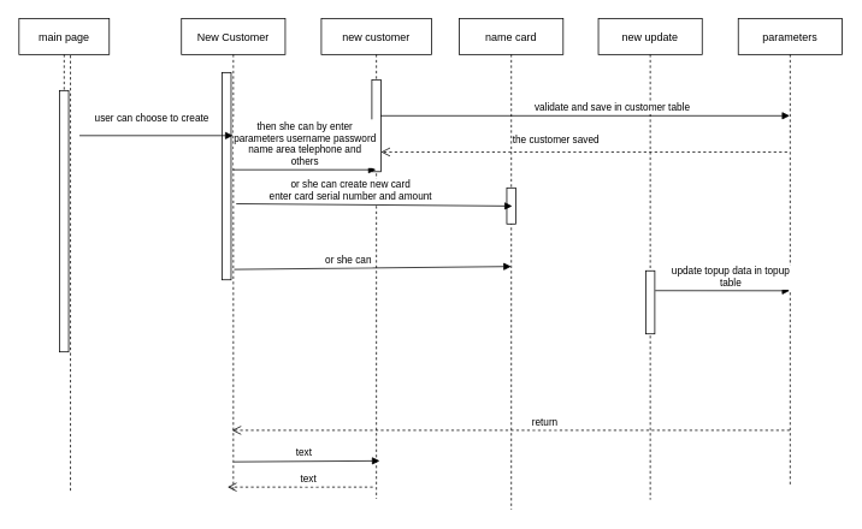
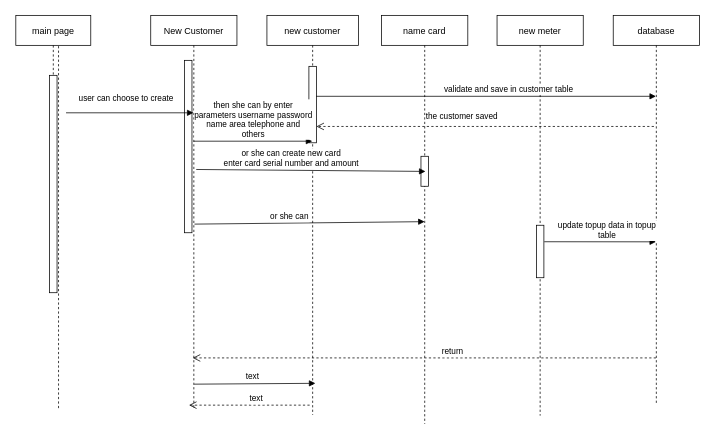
  <mxCell id="0" />
  <mxCell id="1" parent="0" />
  <mxCell id="2" value="main page" style="shape=umlLifeline;perimeter=lifelinePerimeter;container=1;collapsible=0;recursiveResize=0;rounded=0;shadow=0;strokeWidth=1;" vertex="1" parent="1"><mxGeometry x="20" y="20" width="100" height="370" as="geometry" /></mxCell>
  <mxCell id="3" value="" style="points=[];perimeter=orthogonalPerimeter;rounded=0;shadow=0;strokeWidth=1;" vertex="1" parent="2"><mxGeometry x="45" y="80" width="10" height="290" as="geometry" /></mxCell>
  <mxCell id="4" value="New Customer" style="shape=umlLifeline;perimeter=lifelinePerimeter;container=1;collapsible=0;recursiveResize=0;rounded=0;shadow=0;strokeWidth=1;" vertex="1" parent="1"><mxGeometry x="200" y="20" width="115" height="523" as="geometry" /></mxCell>
  <mxCell id="5" value="" style="points=[];perimeter=orthogonalPerimeter;rounded=0;shadow=0;strokeWidth=1;" vertex="1" parent="4"><mxGeometry x="45" y="60" width="10" height="230" as="geometry" /></mxCell>
  <mxCell id="6" value="return" style="verticalAlign=bottom;endArrow=open;dashed=1;endSize=8;shadow=0;strokeWidth=1;" edge="1" parent="1"><mxGeometry x="-0.124" relative="1" as="geometry"><mxPoint x="256" y="477" as="targetPoint" /><mxPoint as="offset" /><mxPoint x="874" y="477" as="sourcePoint" /></mxGeometry></mxCell>
  <mxCell id="7" value="user can choose to create " style="verticalAlign=bottom;endArrow=block;shadow=0;strokeWidth=1;" edge="1" parent="1" target="4"><mxGeometry x="-0.035" y="10" relative="1" as="geometry"><mxPoint x="87" y="150" as="sourcePoint" /><mxPoint as="offset" /></mxGeometry></mxCell>
  <mxCell id="8" value="new customer" style="shape=umlLifeline;perimeter=lifelinePerimeter;container=1;collapsible=0;recursiveResize=0;rounded=0;shadow=0;strokeWidth=1;" vertex="1" parent="1"><mxGeometry x="355" y="20" width="122" height="533" as="geometry" /></mxCell>
  <mxCell id="9" value="" style="points=[];perimeter=orthogonalPerimeter;rounded=0;shadow=0;strokeWidth=1;" vertex="1" parent="8"><mxGeometry x="56" y="68" width="10" height="102" as="geometry" /></mxCell>
  <mxCell id="10" value="then she can by enter&#10;parameters username password&#10;name area telephone and&#10;others" style="verticalAlign=bottom;endArrow=block;shadow=0;strokeWidth=1;exitX=1.218;exitY=0.469;exitDx=0;exitDy=0;exitPerimeter=0;" edge="1" parent="1" source="5" target="8"><mxGeometry x="0.008" relative="1" as="geometry"><mxPoint x="255" y="162" as="sourcePoint" /><mxPoint x="401" y="160" as="targetPoint" /><mxPoint as="offset" /></mxGeometry></mxCell>
- <mxCell id="11" value="new update" style="shape=umlLifeline;perimeter=lifelinePerimeter;container=1;collapsible=0;recursiveResize=0;rounded=0;shadow=0;strokeWidth=1;" vertex="1" parent="1"><mxGeometry x="662" y="20" width="115" height="534" as="geometry" /></mxCell>
+ <mxCell id="11" value="new meter" style="shape=umlLifeline;perimeter=lifelinePerimeter;container=1;collapsible=0;recursiveResize=0;rounded=0;shadow=0;strokeWidth=1;" vertex="1" parent="1"><mxGeometry x="662" y="20" width="115" height="534" as="geometry" /></mxCell>
  <mxCell id="12" value="" style="points=[];perimeter=orthogonalPerimeter;rounded=0;shadow=0;strokeWidth=1;" vertex="1" parent="11"><mxGeometry x="52.5" y="280" width="10" height="70" as="geometry" /></mxCell>
- <mxCell id="13" value="parameters" style="shape=umlLifeline;perimeter=lifelinePerimeter;container=1;collapsible=0;recursiveResize=0;rounded=0;shadow=0;strokeWidth=1;" vertex="1" parent="1"><mxGeometry x="817" y="20" width="115" height="520" as="geometry" /></mxCell>
+ <mxCell id="13" value="database" style="shape=umlLifeline;perimeter=lifelinePerimeter;container=1;collapsible=0;recursiveResize=0;rounded=0;shadow=0;strokeWidth=1;" vertex="1" parent="1"><mxGeometry x="817" y="20" width="115" height="520" as="geometry" /></mxCell>
  <mxCell id="14" value="name card" style="shape=umlLifeline;perimeter=lifelinePerimeter;container=1;collapsible=0;recursiveResize=0;rounded=0;shadow=0;strokeWidth=1;" vertex="1" parent="1"><mxGeometry x="508" y="20" width="115" height="545" as="geometry" /></mxCell>
  <mxCell id="15" value="" style="points=[];perimeter=orthogonalPerimeter;rounded=0;shadow=0;strokeWidth=1;" vertex="1" parent="14"><mxGeometry x="52.5" y="188" width="10" height="40" as="geometry" /></mxCell>
  <mxCell id="16" value="" style="endArrow=none;dashed=1;html=1;" edge="1" parent="1"><mxGeometry width="50" height="50" relative="1" as="geometry"><mxPoint x="77" y="544" as="sourcePoint" /><mxPoint x="77" y="59" as="targetPoint" /></mxGeometry></mxCell>
  <mxCell id="17" value="text" style="verticalAlign=bottom;endArrow=open;dashed=1;endSize=8;shadow=0;strokeWidth=1;" edge="1" parent="1"><mxGeometry x="-0.124" relative="1" as="geometry"><mxPoint x="251" y="540" as="targetPoint" /><mxPoint as="offset" /><mxPoint x="412" y="540" as="sourcePoint" /></mxGeometry></mxCell>
  <mxCell id="18" value="text" style="verticalAlign=bottom;endArrow=block;shadow=0;strokeWidth=1;entryX=0.53;entryY=0.921;entryDx=0;entryDy=0;entryPerimeter=0;" edge="1" parent="1" target="8"><mxGeometry x="-0.041" y="1" relative="1" as="geometry"><mxPoint x="258" y="512" as="sourcePoint" /><mxPoint x="404" y="510" as="targetPoint" /><mxPoint as="offset" /></mxGeometry></mxCell>
  <mxCell id="19" value="update topup data in topup&#10;table" style="verticalAlign=bottom;endArrow=block;shadow=0;strokeWidth=1;entryX=0.496;entryY=0.581;entryDx=0;entryDy=0;entryPerimeter=0;" edge="1" parent="1" target="13"><mxGeometry x="0.132" relative="1" as="geometry"><mxPoint x="725" y="322" as="sourcePoint" /><mxPoint x="884" y="250" as="targetPoint" /><mxPoint as="offset" /></mxGeometry></mxCell>
  <mxCell id="20" value="or she can" style="verticalAlign=bottom;endArrow=block;shadow=0;strokeWidth=1;exitX=1.335;exitY=0.95;exitDx=0;exitDy=0;exitPerimeter=0;entryX=0.499;entryY=0.505;entryDx=0;entryDy=0;entryPerimeter=0;" edge="1" parent="1" source="5" target="14"><mxGeometry x="-0.17" relative="1" as="geometry"><mxPoint x="247.005" y="160.003" as="sourcePoint" /><mxPoint x="407.65" y="160.003" as="targetPoint" /><mxPoint as="offset" /></mxGeometry></mxCell>
  <mxCell id="21" value="or she can create new card&#10;enter card serial number and amount" style="verticalAlign=bottom;endArrow=block;shadow=0;strokeWidth=1;exitX=1.571;exitY=0.633;exitDx=0;exitDy=0;exitPerimeter=0;entryX=0.509;entryY=0.382;entryDx=0;entryDy=0;entryPerimeter=0;" edge="1" parent="1" source="5" target="14"><mxGeometry x="-0.17" relative="1" as="geometry"><mxPoint x="257.965" y="187.413" as="sourcePoint" /><mxPoint x="574.045" y="188.565" as="targetPoint" /><mxPoint as="offset" /></mxGeometry></mxCell>
  <mxCell id="22" value="validate and save in customer table" style="verticalAlign=bottom;endArrow=block;shadow=0;strokeWidth=1;exitX=0.971;exitY=0.392;exitDx=0;exitDy=0;exitPerimeter=0;" edge="1" parent="1" source="9" target="13"><mxGeometry x="0.132" relative="1" as="geometry"><mxPoint x="735" y="332" as="sourcePoint" /><mxPoint x="884.04" y="332.12" as="targetPoint" /><mxPoint as="offset" /></mxGeometry></mxCell>
  <mxCell id="23" value="the customer saved" style="verticalAlign=bottom;endArrow=open;dashed=1;endSize=8;shadow=0;strokeWidth=1;exitX=0.472;exitY=0.285;exitDx=0;exitDy=0;exitPerimeter=0;" edge="1" parent="1" source="13" target="9"><mxGeometry x="0.139" y="-5" relative="1" as="geometry"><mxPoint x="728.005" y="365.886" as="targetPoint" /><mxPoint x="883.005" y="366.96" as="sourcePoint" /><mxPoint as="offset" /></mxGeometry></mxCell>
